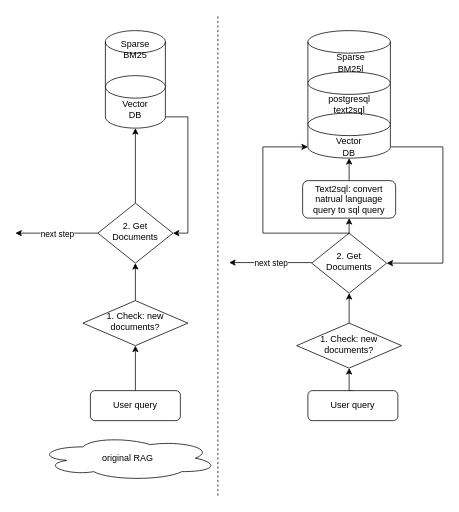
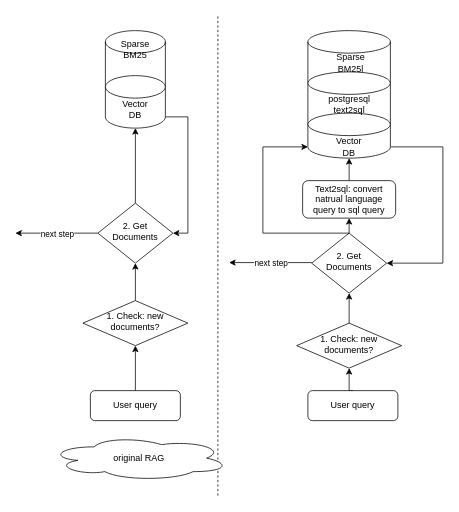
  <mxCell id="0" />
  <mxCell id="1" parent="0" />
  <mxCell id="2" value="2. Get Documents" style="rhombus;whiteSpace=wrap;html=1;shadow=0;fontFamily=Helvetica;fontSize=12;align=center;strokeWidth=1;spacing=6;spacingTop=-4;" parent="1" vertex="1"><mxGeometry x="130" y="270" width="100" height="80" as="geometry" /></mxCell>
  <mxCell id="3" value="1. Check: new documents?" style="rhombus;whiteSpace=wrap;html=1;shadow=0;fontFamily=Helvetica;fontSize=12;align=center;strokeWidth=1;spacing=6;spacingTop=-4;" parent="1" vertex="1"><mxGeometry x="110" y="400" width="140" height="60" as="geometry" /></mxCell>
  <mxCell id="4" style="edgeStyle=orthogonalEdgeStyle;rounded=0;orthogonalLoop=1;jettySize=auto;html=1;exitX=0.5;exitY=0;exitDx=0;exitDy=0;entryX=0.5;entryY=1;entryDx=0;entryDy=0;" edge="1" parent="1" source="5" target="3"><mxGeometry relative="1" as="geometry" /></mxCell>
  <mxCell id="5" value="User query" style="rounded=1;whiteSpace=wrap;html=1;fontSize=12;glass=0;strokeWidth=1;shadow=0;" parent="1" vertex="1"><mxGeometry x="120" y="520" width="120" height="40" as="geometry" /></mxCell>
  <mxCell id="6" style="edgeStyle=orthogonalEdgeStyle;rounded=0;orthogonalLoop=1;jettySize=auto;html=1;exitX=0.5;exitY=0;exitDx=0;exitDy=0;entryX=0.5;entryY=1;entryDx=0;entryDy=0;" edge="1" parent="1" source="7" target="21"><mxGeometry relative="1" as="geometry" /></mxCell>
  <mxCell id="7" value="Text2sql: convert natrual language query to sql query" style="rounded=1;whiteSpace=wrap;html=1;fontSize=12;glass=0;strokeWidth=1;shadow=0;" parent="1" vertex="1"><mxGeometry x="403" y="240" width="124" height="50" as="geometry" /></mxCell>
  <mxCell id="8" style="edgeStyle=orthogonalEdgeStyle;rounded=0;orthogonalLoop=1;jettySize=auto;html=1;exitX=1;exitY=1;exitDx=0;exitDy=-15;exitPerimeter=0;entryX=1;entryY=0.5;entryDx=0;entryDy=0;" edge="1" parent="1" source="9" target="2"><mxGeometry relative="1" as="geometry" /></mxCell>
  <mxCell id="9" value="" style="shape=cylinder3;whiteSpace=wrap;html=1;boundedLbl=1;backgroundOutline=1;size=15;" vertex="1" parent="1"><mxGeometry x="140" y="40" width="80" height="130" as="geometry" /></mxCell>
  <mxCell id="10" value="" style="ellipse;whiteSpace=wrap;html=1;" vertex="1" parent="1"><mxGeometry x="140" y="100" width="80" height="30" as="geometry" /></mxCell>
  <mxCell id="11" value="Sparse&lt;div&gt;BM25&lt;/div&gt;" style="text;strokeColor=none;align=center;fillColor=none;html=1;verticalAlign=middle;whiteSpace=wrap;rounded=0;" vertex="1" parent="1"><mxGeometry x="150" y="50" width="60" height="30" as="geometry" /></mxCell>
  <mxCell id="12" value="Vector&lt;div&gt;DB&lt;/div&gt;" style="text;strokeColor=none;align=center;fillColor=none;html=1;verticalAlign=middle;whiteSpace=wrap;rounded=0;" vertex="1" parent="1"><mxGeometry x="150" y="130" width="60" height="30" as="geometry" /></mxCell>
  <mxCell id="13" value="" style="endArrow=classic;html=1;rounded=0;entryX=0.5;entryY=1;entryDx=0;entryDy=0;entryPerimeter=0;exitX=0.5;exitY=0;exitDx=0;exitDy=0;" edge="1" parent="1" source="2" target="9"><mxGeometry width="50" height="50" relative="1" as="geometry"><mxPoint x="180" y="210" as="sourcePoint" /><mxPoint x="230" y="160" as="targetPoint" /></mxGeometry></mxCell>
  <mxCell id="14" value="" style="endArrow=classic;html=1;rounded=0;entryX=0.5;entryY=1;entryDx=0;entryDy=0;exitX=0.5;exitY=0;exitDx=0;exitDy=0;" edge="1" parent="1" source="3" target="2"><mxGeometry width="50" height="50" relative="1" as="geometry"><mxPoint x="190" y="440" as="sourcePoint" /><mxPoint x="190" y="400" as="targetPoint" /></mxGeometry></mxCell>
  <mxCell id="15" value="1. Check: new documents?" style="rhombus;whiteSpace=wrap;html=1;shadow=0;fontFamily=Helvetica;fontSize=12;align=center;strokeWidth=1;spacing=6;spacingTop=-4;" vertex="1" parent="1"><mxGeometry x="395" y="430" width="140" height="60" as="geometry" /></mxCell>
  <mxCell id="16" style="edgeStyle=orthogonalEdgeStyle;rounded=0;orthogonalLoop=1;jettySize=auto;html=1;exitX=0.5;exitY=0;exitDx=0;exitDy=0;entryX=0.5;entryY=1;entryDx=0;entryDy=0;" edge="1" parent="1" source="17" target="15"><mxGeometry relative="1" as="geometry" /></mxCell>
  <mxCell id="17" value="User query" style="rounded=1;whiteSpace=wrap;html=1;fontSize=12;glass=0;strokeWidth=1;shadow=0;" vertex="1" parent="1"><mxGeometry x="410" y="520" width="120" height="40" as="geometry" /></mxCell>
  <mxCell id="18" style="edgeStyle=orthogonalEdgeStyle;rounded=0;orthogonalLoop=1;jettySize=auto;html=1;exitX=1;exitY=1;exitDx=0;exitDy=-15;exitPerimeter=0;entryX=1;entryY=0.5;entryDx=0;entryDy=0;" edge="1" parent="1" source="19" target="28"><mxGeometry relative="1" as="geometry"><Array as="points"><mxPoint x="590" y="195" /><mxPoint x="590" y="350" /></Array></mxGeometry></mxCell>
  <mxCell id="19" value="" style="shape=cylinder3;whiteSpace=wrap;html=1;boundedLbl=1;backgroundOutline=1;size=15;" vertex="1" parent="1"><mxGeometry x="410" y="40" width="110" height="170" as="geometry" /></mxCell>
  <mxCell id="20" value="" style="ellipse;whiteSpace=wrap;html=1;" vertex="1" parent="1"><mxGeometry x="410" y="150" width="110" height="30" as="geometry" /></mxCell>
  <mxCell id="21" value="Vector&lt;div&gt;DB&lt;/div&gt;" style="text;strokeColor=none;align=center;fillColor=none;html=1;verticalAlign=middle;whiteSpace=wrap;rounded=0;" vertex="1" parent="1"><mxGeometry x="435" y="180" width="60" height="30" as="geometry" /></mxCell>
  <mxCell id="22" value="" style="ellipse;whiteSpace=wrap;html=1;" vertex="1" parent="1"><mxGeometry x="410" y="95" width="110" height="30" as="geometry" /></mxCell>
  <mxCell id="23" value="Sparse&lt;br&gt;&lt;div&gt;BM25l&lt;/div&gt;" style="text;strokeColor=none;align=center;fillColor=none;html=1;verticalAlign=middle;whiteSpace=wrap;rounded=0;" vertex="1" parent="1"><mxGeometry x="410" y="70" width="115" height="25" as="geometry" /></mxCell>
  <mxCell id="24" value="&lt;div&gt;postgresql&lt;/div&gt;&lt;div&gt;text2sql&lt;/div&gt;" style="text;strokeColor=none;align=center;fillColor=none;html=1;verticalAlign=middle;whiteSpace=wrap;rounded=0;" vertex="1" parent="1"><mxGeometry x="407.5" y="125" width="115" height="25" as="geometry" /></mxCell>
  <mxCell id="25" style="edgeStyle=orthogonalEdgeStyle;rounded=0;orthogonalLoop=1;jettySize=auto;html=1;exitX=0.5;exitY=1;exitDx=0;exitDy=0;" edge="1" parent="1" source="22" target="22"><mxGeometry relative="1" as="geometry" /></mxCell>
  <mxCell id="26" value="" style="endArrow=classic;html=1;rounded=0;entryX=0.5;entryY=1;entryDx=0;entryDy=0;exitX=0.5;exitY=0;exitDx=0;exitDy=0;" edge="1" parent="1" source="15" target="28"><mxGeometry width="50" height="50" relative="1" as="geometry"><mxPoint x="470" y="430" as="sourcePoint" /><mxPoint x="470" y="310" as="targetPoint" /></mxGeometry></mxCell>
  <mxCell id="27" style="edgeStyle=orthogonalEdgeStyle;rounded=0;orthogonalLoop=1;jettySize=auto;html=1;exitX=0.5;exitY=0;exitDx=0;exitDy=0;entryX=0.5;entryY=1;entryDx=0;entryDy=0;" edge="1" parent="1" source="28" target="7"><mxGeometry relative="1" as="geometry" /></mxCell>
  <mxCell id="28" value="2. Get Documents" style="rhombus;whiteSpace=wrap;html=1;shadow=0;fontFamily=Helvetica;fontSize=12;align=center;strokeWidth=1;spacing=6;spacingTop=-4;" vertex="1" parent="1"><mxGeometry x="415" y="310" width="100" height="80" as="geometry" /></mxCell>
  <mxCell id="29" value="" style="endArrow=none;dashed=1;html=1;rounded=0;" edge="1" parent="1"><mxGeometry width="50" height="50" relative="1" as="geometry"><mxPoint x="290" y="660" as="sourcePoint" /><mxPoint x="290" as="targetPoint" y="20" /></mxGeometry></mxCell>
- <mxCell id="30" value="original RAG" style="ellipse;shape=cloud;whiteSpace=wrap;html=1;" vertex="1" parent="1"><mxGeometry x="50" y="580" width="240" height="60" as="geometry" /></mxCell>
+ <mxCell id="30" value="original RAG" style="ellipse;shape=cloud;whiteSpace=wrap;html=1;" vertex="1" parent="1"><mxGeometry x="65" y="580" width="240" height="60" as="geometry" /></mxCell>
  <mxCell id="31" style="edgeStyle=orthogonalEdgeStyle;rounded=0;orthogonalLoop=1;jettySize=auto;html=1;exitX=0.5;exitY=0;exitDx=0;exitDy=0;entryX=0;entryY=1;entryDx=0;entryDy=-15;entryPerimeter=0;" edge="1" parent="1" source="28" target="19"><mxGeometry relative="1" as="geometry"><Array as="points"><mxPoint x="350" y="310" /><mxPoint x="350" y="195" /></Array></mxGeometry></mxCell>
  <mxCell id="32" value="" style="endArrow=classic;html=1;rounded=0;exitX=0;exitY=0.5;exitDx=0;exitDy=0;" edge="1" parent="1" source="2"><mxGeometry relative="1" as="geometry"><mxPoint x="50" y="280" as="sourcePoint" /><mxPoint x="20" y="310" as="targetPoint" /></mxGeometry></mxCell>
  <mxCell id="33" value="next step" style="edgeLabel;resizable=0;html=1;;align=center;verticalAlign=middle;" connectable="0" vertex="1" parent="32"><mxGeometry relative="1" as="geometry" /></mxCell>
  <mxCell id="34" value="" style="endArrow=classic;html=1;rounded=0;exitX=0;exitY=0.5;exitDx=0;exitDy=0;" edge="1" parent="1"><mxGeometry relative="1" as="geometry"><mxPoint x="415" y="349.29" as="sourcePoint" /><mxPoint x="305" y="349.29" as="targetPoint" /></mxGeometry></mxCell>
  <mxCell id="35" value="next step" style="edgeLabel;resizable=0;html=1;;align=center;verticalAlign=middle;" connectable="0" vertex="1" parent="34"><mxGeometry relative="1" as="geometry" /></mxCell>
